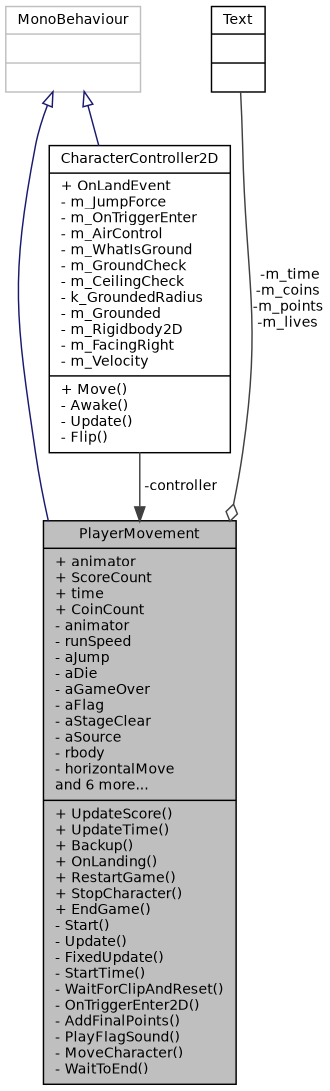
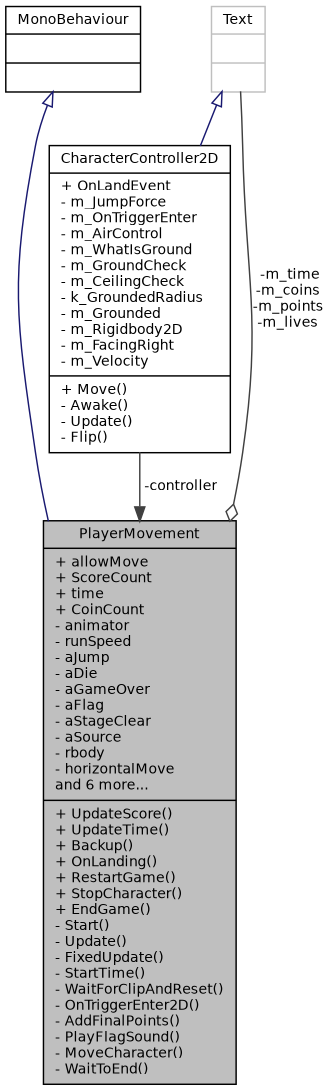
  digraph {
    node [color=black fillcolor=white fontname=Helvetica fontsize=10 shape=record style=filled]
    edge [color=midnightblue fontname=Helvetica fontsize=10 labelfontname=Helvetica labelfontsize=10 style=solid]
-   n1 [fillcolor=grey75 fontcolor=black height=0.2 label="{PlayerMovement\n|+ animator\l+ ScoreCount\l+ time\l+ CoinCount\l- animator\l- runSpeed\l- aJump\l- aDie\l- aGameOver\l- aFlag\l- aStageClear\l- aSource\l- rbody\l- horizontalMove\land 6 more...\l|+ UpdateScore()\l+ UpdateTime()\l+ Backup()\l+ OnLanding()\l+ RestartGame()\l+ StopCharacter()\l+ EndGame()\l- Start()\l- Update()\l- FixedUpdate()\l- StartTime()\l- WaitForClipAndReset()\l- OnTriggerEnter2D()\l- AddFinalPoints()\l- PlayFlagSound()\l- MoveCharacter()\l- WaitToEnd()\l}" width=0.4]
-   n2 [color=grey75 height=0.2 label="{MonoBehaviour\n||}" width=0.4]
+   n1 [fillcolor=grey75 fontcolor=black height=0.2 label="{PlayerMovement\n|+ allowMove\l+ ScoreCount\l+ time\l+ CoinCount\l- animator\l- runSpeed\l- aJump\l- aDie\l- aGameOver\l- aFlag\l- aStageClear\l- aSource\l- rbody\l- horizontalMove\land 6 more...\l|+ UpdateScore()\l+ UpdateTime()\l+ Backup()\l+ OnLanding()\l+ RestartGame()\l+ StopCharacter()\l+ EndGame()\l- Start()\l- Update()\l- FixedUpdate()\l- StartTime()\l- WaitForClipAndReset()\l- OnTriggerEnter2D()\l- AddFinalPoints()\l- PlayFlagSound()\l- MoveCharacter()\l- WaitToEnd()\l}" width=0.4]
+   n2 [height=0.2 label="{MonoBehaviour\n||}" width=0.4]
    n3 [height=0.2 label="{CharacterController2D\n|+ OnLandEvent\l- m_JumpForce\l- m_OnTriggerEnter\l- m_AirControl\l- m_WhatIsGround\l- m_GroundCheck\l- m_CeilingCheck\l- k_GroundedRadius\l- m_Grounded\l- m_Rigidbody2D\l- m_FacingRight\l- m_Velocity\l|+ Move()\l- Awake()\l- Update()\l- Flip()\l}" width=0.4]
-   n4 [height=0.2 label="{Text\n||}" width=0.4]
+   n4 [color=grey75 height=0.2 label="{Text\n||}" width=0.4]
    n2 -> n1 [arrowtail=onormal dir=back]
-   n2 -> n3 [arrowtail=onormal dir=back]
+   n4 -> n3 [arrowtail=onormal dir=back]
    n3 -> n1 [arrowhead=normal color=grey25 label=" -controller"]
    n4 -> n1 [arrowhead=odiamond color=grey25 label=" -m_time\n-m_coins\n-m_points\n-m_lives"]
  }
